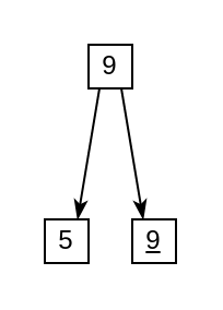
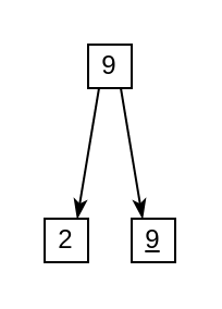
  <mxCell id="0" />
  <mxCell id="1" parent="0" />
  <mxCell id="2" value="" style="group" vertex="1" connectable="0" parent="1"><mxGeometry x="20" y="100" width="20" height="20" as="geometry" /></mxCell>
  <mxCell id="3" value="" style="whiteSpace=wrap;html=1;aspect=fixed;" vertex="1" parent="2"><mxGeometry width="20" height="20" as="geometry" /></mxCell>
- <mxCell id="4" value="5" style="text;html=1;strokeColor=none;fillColor=none;align=center;verticalAlign=middle;whiteSpace=wrap;rounded=0;" vertex="1" parent="2"><mxGeometry width="20" height="20" as="geometry" /></mxCell>
+ <mxCell id="4" value="2" style="text;html=1;strokeColor=none;fillColor=none;align=center;verticalAlign=middle;whiteSpace=wrap;rounded=0;" vertex="1" parent="2"><mxGeometry width="20" height="20" as="geometry" /></mxCell>
  <mxCell id="5" value="" style="group;fontStyle=4" vertex="1" connectable="0" parent="1"><mxGeometry x="60" y="100" width="20" height="20" as="geometry" /></mxCell>
  <mxCell id="6" value="" style="whiteSpace=wrap;html=1;aspect=fixed;" vertex="1" parent="5"><mxGeometry width="20" height="20" as="geometry" /></mxCell>
  <mxCell id="7" value="&lt;u&gt;9&lt;/u&gt;" style="text;html=1;strokeColor=none;fillColor=none;align=center;verticalAlign=middle;whiteSpace=wrap;rounded=0;" vertex="1" parent="5"><mxGeometry width="20" height="20" as="geometry" /></mxCell>
  <mxCell id="8" value="" style="group" vertex="1" connectable="0" parent="1"><mxGeometry x="40" y="20" width="20" height="20" as="geometry" /></mxCell>
  <mxCell id="9" value="" style="whiteSpace=wrap;html=1;aspect=fixed;" vertex="1" parent="8"><mxGeometry width="20" height="20" as="geometry" /></mxCell>
  <mxCell id="10" value="9" style="text;html=1;strokeColor=none;fillColor=none;align=center;verticalAlign=middle;whiteSpace=wrap;rounded=0;" vertex="1" parent="8"><mxGeometry width="20" height="20" as="geometry" /></mxCell>
  <mxCell id="11" style="edgeStyle=none;rounded=0;orthogonalLoop=1;jettySize=auto;html=1;exitX=0.25;exitY=1;exitDx=0;exitDy=0;entryX=0.75;entryY=0;entryDx=0;entryDy=0;endArrow=classicThin;endFill=1;" edge="1" parent="1" source="10" target="4"><mxGeometry relative="1" as="geometry" /></mxCell>
  <mxCell id="12" style="edgeStyle=none;rounded=0;orthogonalLoop=1;jettySize=auto;html=1;exitX=0.75;exitY=1;exitDx=0;exitDy=0;entryX=0.25;entryY=0;entryDx=0;entryDy=0;endArrow=classicThin;endFill=1;" edge="1" parent="1" source="10" target="7"><mxGeometry relative="1" as="geometry" /></mxCell>
